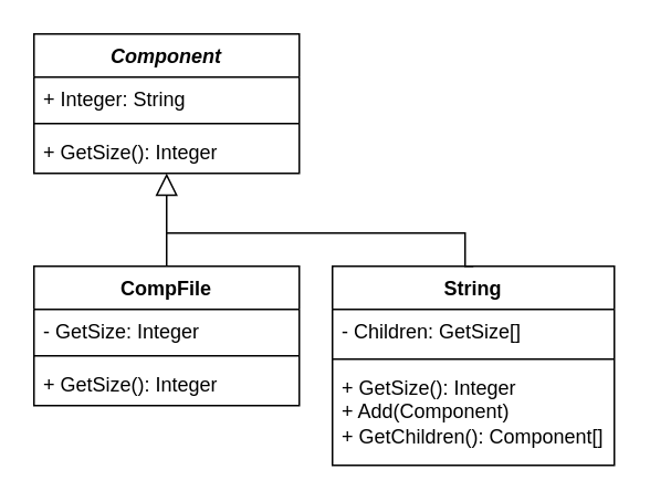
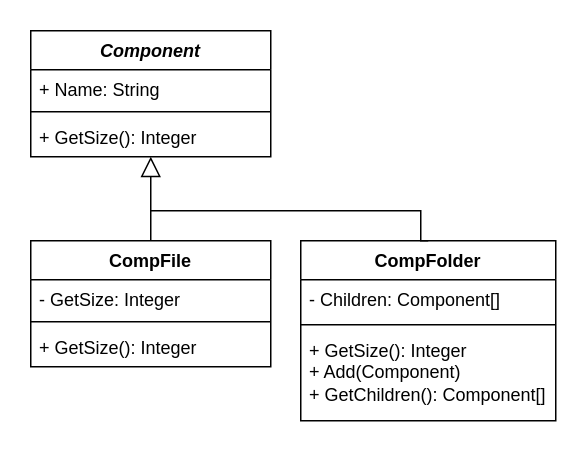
  <mxCell id="0" />
  <mxCell id="1" parent="0" />
  <mxCell id="2" value="&lt;i&gt;Component&lt;/i&gt;" style="swimlane;fontStyle=1;align=center;verticalAlign=top;childLayout=stackLayout;horizontal=1;startSize=26;horizontalStack=0;resizeParent=1;resizeParentMax=0;resizeLast=0;collapsible=1;marginBottom=0;whiteSpace=wrap;html=1;" parent="1" vertex="1"><mxGeometry x="20" y="20" width="160" height="84" as="geometry" /></mxCell>
- <mxCell id="3" value="+ Integer: String" style="text;strokeColor=none;fillColor=none;align=left;verticalAlign=top;spacingLeft=4;spacingRight=4;overflow=hidden;rotatable=0;points=[[0,0.5],[1,0.5]];portConstraint=eastwest;whiteSpace=wrap;html=1;" parent="2" vertex="1"><mxGeometry y="26" width="160" height="24" as="geometry" /></mxCell>
+ <mxCell id="3" value="+ Name: String" style="text;strokeColor=none;fillColor=none;align=left;verticalAlign=top;spacingLeft=4;spacingRight=4;overflow=hidden;rotatable=0;points=[[0,0.5],[1,0.5]];portConstraint=eastwest;whiteSpace=wrap;html=1;" parent="2" vertex="1"><mxGeometry y="26" width="160" height="24" as="geometry" /></mxCell>
  <mxCell id="4" value="" style="line;strokeWidth=1;fillColor=none;align=left;verticalAlign=middle;spacingTop=-1;spacingLeft=3;spacingRight=3;rotatable=0;labelPosition=right;points=[];portConstraint=eastwest;strokeColor=inherit;" parent="2" vertex="1"><mxGeometry y="50" width="160" height="8" as="geometry" /></mxCell>
  <mxCell id="5" value="+ GetSize(): Integer" style="text;strokeColor=none;fillColor=none;align=left;verticalAlign=top;spacingLeft=4;spacingRight=4;overflow=hidden;rotatable=0;points=[[0,0.5],[1,0.5]];portConstraint=eastwest;whiteSpace=wrap;html=1;" parent="2" vertex="1"><mxGeometry y="58" width="160" height="26" as="geometry" /></mxCell>
  <mxCell id="6" value="CompFile" style="swimlane;fontStyle=1;align=center;verticalAlign=top;childLayout=stackLayout;horizontal=1;startSize=26;horizontalStack=0;resizeParent=1;resizeParentMax=0;resizeLast=0;collapsible=1;marginBottom=0;whiteSpace=wrap;html=1;" parent="1" vertex="1"><mxGeometry x="20" y="160" width="160" height="84" as="geometry" /></mxCell>
  <mxCell id="7" value="&lt;div&gt;- GetSize: Integer&lt;br&gt;&lt;div&gt;&lt;br&gt;&lt;/div&gt;&lt;/div&gt;" style="text;strokeColor=none;fillColor=none;align=left;verticalAlign=top;spacingLeft=4;spacingRight=4;overflow=hidden;rotatable=0;points=[[0,0.5],[1,0.5]];portConstraint=eastwest;whiteSpace=wrap;html=1;" parent="6" vertex="1"><mxGeometry y="26" width="160" height="24" as="geometry" /></mxCell>
  <mxCell id="8" value="" style="line;strokeWidth=1;fillColor=none;align=left;verticalAlign=middle;spacingTop=-1;spacingLeft=3;spacingRight=3;rotatable=0;labelPosition=right;points=[];portConstraint=eastwest;strokeColor=inherit;" parent="6" vertex="1"><mxGeometry y="50" width="160" height="8" as="geometry" /></mxCell>
  <mxCell id="9" value="+ GetSize(): Integer" style="text;strokeColor=none;fillColor=none;align=left;verticalAlign=top;spacingLeft=4;spacingRight=4;overflow=hidden;rotatable=0;points=[[0,0.5],[1,0.5]];portConstraint=eastwest;whiteSpace=wrap;html=1;" parent="6" vertex="1"><mxGeometry y="58" width="160" height="26" as="geometry" /></mxCell>
  <mxCell id="10" style="edgeStyle=orthogonalEdgeStyle;rounded=0;orthogonalLoop=1;jettySize=auto;html=1;exitX=0.5;exitY=0;exitDx=0;exitDy=0;entryX=0.5;entryY=1;entryDx=0;entryDy=0;entryPerimeter=0;endArrow=block;endFill=0;endSize=11;" parent="1" source="6" target="5" edge="1"><mxGeometry relative="1" as="geometry" /></mxCell>
- <mxCell id="11" value="String" style="swimlane;fontStyle=1;align=center;verticalAlign=top;childLayout=stackLayout;horizontal=1;startSize=26;horizontalStack=0;resizeParent=1;resizeParentMax=0;resizeLast=0;collapsible=1;marginBottom=0;whiteSpace=wrap;html=1;" parent="1" vertex="1"><mxGeometry x="200" y="160" width="170" height="120" as="geometry" /></mxCell>
- <mxCell id="12" value="- Children: GetSize[]&lt;div&gt;&lt;br&gt;&lt;/div&gt;" style="text;strokeColor=none;fillColor=none;align=left;verticalAlign=top;spacingLeft=4;spacingRight=4;overflow=hidden;rotatable=0;points=[[0,0.5],[1,0.5]];portConstraint=eastwest;whiteSpace=wrap;html=1;" parent="11" vertex="1"><mxGeometry y="26" width="170" height="26" as="geometry" /></mxCell>
+ <mxCell id="11" value="CompFolder" style="swimlane;fontStyle=1;align=center;verticalAlign=top;childLayout=stackLayout;horizontal=1;startSize=26;horizontalStack=0;resizeParent=1;resizeParentMax=0;resizeLast=0;collapsible=1;marginBottom=0;whiteSpace=wrap;html=1;" parent="1" vertex="1"><mxGeometry x="200" y="160" width="170" height="120" as="geometry" /></mxCell>
+ <mxCell id="12" value="- Children: Component[]&lt;div&gt;&lt;br&gt;&lt;/div&gt;" style="text;strokeColor=none;fillColor=none;align=left;verticalAlign=top;spacingLeft=4;spacingRight=4;overflow=hidden;rotatable=0;points=[[0,0.5],[1,0.5]];portConstraint=eastwest;whiteSpace=wrap;html=1;" parent="11" vertex="1"><mxGeometry y="26" width="170" height="26" as="geometry" /></mxCell>
  <mxCell id="13" value="" style="line;strokeWidth=1;fillColor=none;align=left;verticalAlign=middle;spacingTop=-1;spacingLeft=3;spacingRight=3;rotatable=0;labelPosition=right;points=[];portConstraint=eastwest;strokeColor=inherit;" parent="11" vertex="1"><mxGeometry y="52" width="170" height="8" as="geometry" /></mxCell>
  <mxCell id="14" value="+ GetSize(): Integer&lt;div&gt;+ Add(Component)&lt;/div&gt;&lt;div&gt;+ GetChildren(): Component[]&lt;/div&gt;" style="text;strokeColor=none;fillColor=none;align=left;verticalAlign=top;spacingLeft=4;spacingRight=4;overflow=hidden;rotatable=0;points=[[0,0.5],[1,0.5]];portConstraint=eastwest;whiteSpace=wrap;html=1;" parent="11" vertex="1"><mxGeometry y="60" width="170" height="60" as="geometry" /></mxCell>
  <mxCell id="15" style="edgeStyle=orthogonalEdgeStyle;rounded=0;orthogonalLoop=1;jettySize=auto;html=1;exitX=0.5;exitY=0;exitDx=0;exitDy=0;endArrow=none;startFill=0;" parent="1" source="11" edge="1"><mxGeometry relative="1" as="geometry"><mxPoint x="100" y="140" as="targetPoint" /><Array as="points"><mxPoint x="280" y="140" /></Array></mxGeometry></mxCell>
